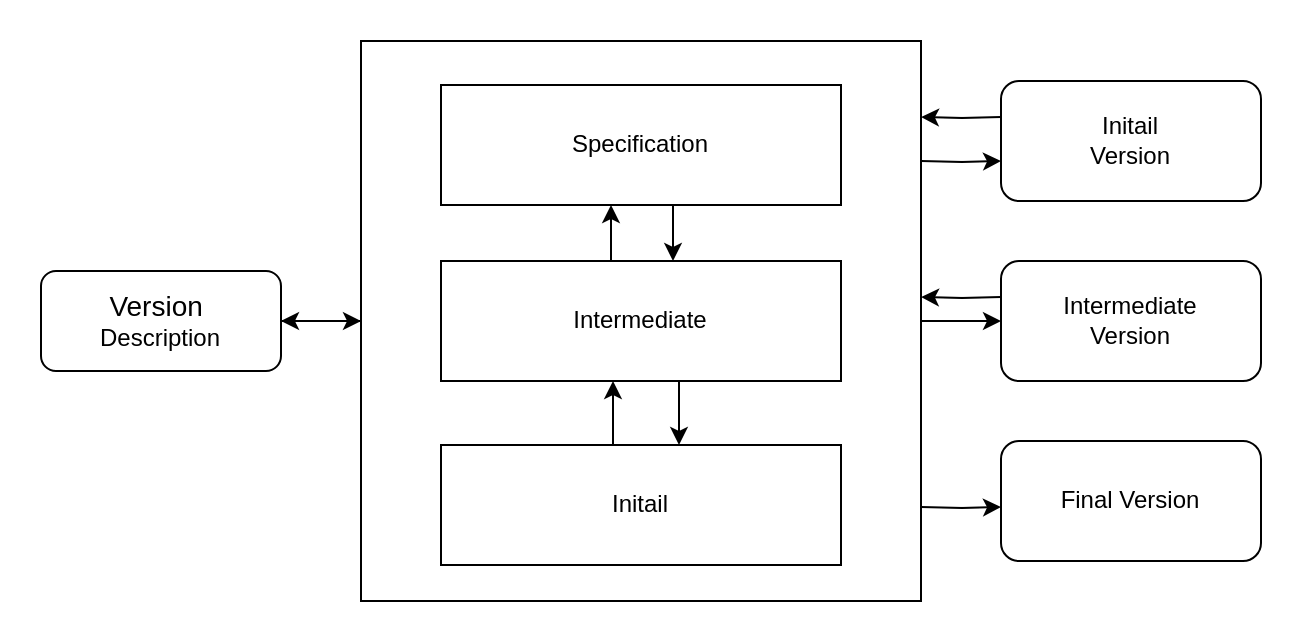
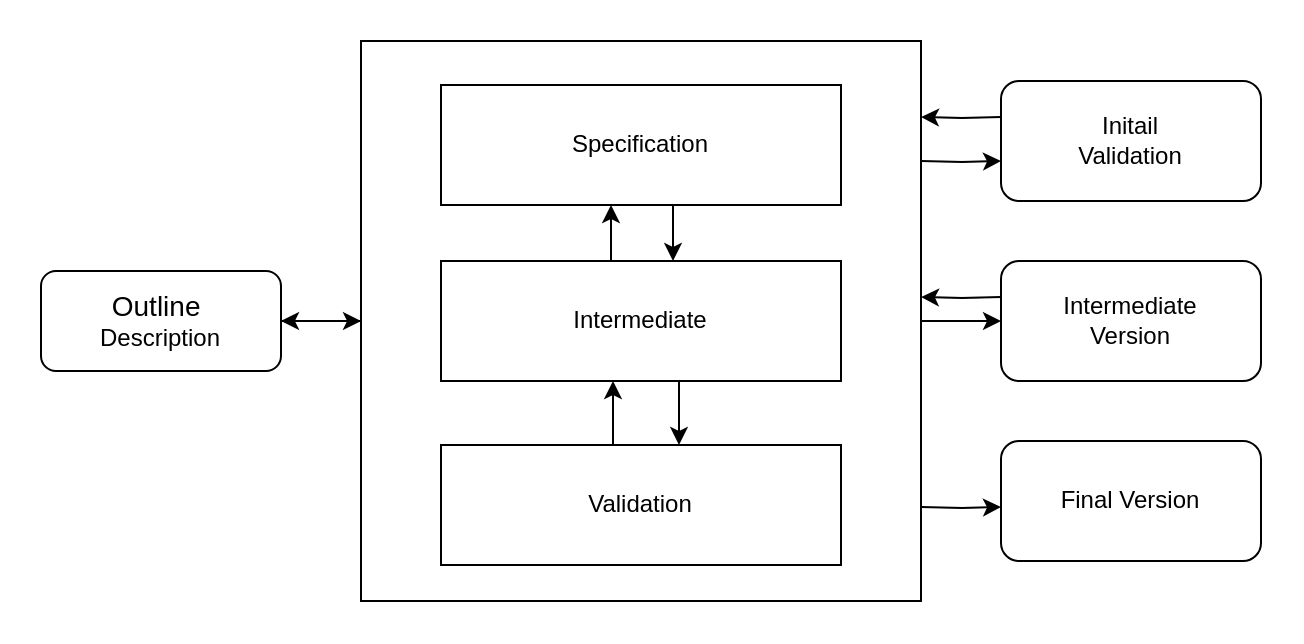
  <mxCell id="0" />
  <mxCell id="1" parent="0" />
  <mxCell id="2" value="" style="edgeStyle=orthogonalEdgeStyle;rounded=0;orthogonalLoop=1;jettySize=auto;html=1;" edge="1" parent="1" source="4" target="6"><mxGeometry relative="1" as="geometry" /></mxCell>
  <mxCell id="3" value="" style="edgeStyle=orthogonalEdgeStyle;rounded=0;orthogonalLoop=1;jettySize=auto;html=1;" edge="1" parent="1" source="4" target="15"><mxGeometry relative="1" as="geometry" /></mxCell>
  <mxCell id="4" value="" style="whiteSpace=wrap;html=1;aspect=fixed;" vertex="1" parent="1"><mxGeometry x="180" y="20" width="280" height="280" as="geometry" /></mxCell>
  <mxCell id="5" value="" style="edgeStyle=orthogonalEdgeStyle;rounded=0;orthogonalLoop=1;jettySize=auto;html=1;" edge="1" parent="1" source="6"><mxGeometry relative="1" as="geometry"><mxPoint x="180" y="160" as="targetPoint" /></mxGeometry></mxCell>
- <mxCell id="6" value="&lt;div&gt;&lt;font style=&quot;font-size: 14px;&quot;&gt;Version&amp;nbsp;&lt;/font&gt;&lt;/div&gt;&lt;div&gt;&lt;font style=&quot;font-size: 12px;&quot;&gt;Description&lt;/font&gt;&lt;/div&gt;" style="rounded=1;whiteSpace=wrap;html=1;" vertex="1" parent="1"><mxGeometry x="20" y="135" width="120" height="50" as="geometry" /></mxCell>
+ <mxCell id="6" value="&lt;div&gt;&lt;font style=&quot;font-size: 14px;&quot;&gt;Outline&amp;nbsp;&lt;/font&gt;&lt;/div&gt;&lt;div&gt;&lt;font style=&quot;font-size: 12px;&quot;&gt;Description&lt;/font&gt;&lt;/div&gt;" style="rounded=1;whiteSpace=wrap;html=1;" vertex="1" parent="1"><mxGeometry x="20" y="135" width="120" height="50" as="geometry" /></mxCell>
  <mxCell id="7" value="" style="edgeStyle=orthogonalEdgeStyle;rounded=0;orthogonalLoop=1;jettySize=auto;html=1;" edge="1" parent="1"><mxGeometry relative="1" as="geometry"><mxPoint x="336" y="102" as="sourcePoint" /><mxPoint x="336" y="130" as="targetPoint" /></mxGeometry></mxCell>
  <mxCell id="8" value="Specification" style="rounded=0;whiteSpace=wrap;html=1;" vertex="1" parent="1"><mxGeometry x="220" y="42" width="200" height="60" as="geometry" /></mxCell>
  <mxCell id="9" value="" style="edgeStyle=orthogonalEdgeStyle;rounded=0;orthogonalLoop=1;jettySize=auto;html=1;" edge="1" parent="1"><mxGeometry relative="1" as="geometry"><mxPoint x="339" y="190" as="sourcePoint" /><mxPoint x="339" y="222" as="targetPoint" /></mxGeometry></mxCell>
  <mxCell id="10" value="" style="edgeStyle=orthogonalEdgeStyle;rounded=0;orthogonalLoop=1;jettySize=auto;html=1;" edge="1" parent="1"><mxGeometry relative="1" as="geometry"><mxPoint x="305" y="130" as="sourcePoint" /><mxPoint x="305" y="102" as="targetPoint" /></mxGeometry></mxCell>
  <mxCell id="11" value="Intermediate" style="rounded=0;whiteSpace=wrap;html=1;" vertex="1" parent="1"><mxGeometry x="220" y="130" width="200" height="60" as="geometry" /></mxCell>
  <mxCell id="12" value="" style="edgeStyle=orthogonalEdgeStyle;rounded=0;orthogonalLoop=1;jettySize=auto;html=1;" edge="1" parent="1"><mxGeometry relative="1" as="geometry"><mxPoint x="306" y="222" as="sourcePoint" /><mxPoint x="306" y="190" as="targetPoint" /></mxGeometry></mxCell>
- <mxCell id="13" value="Initail" style="rounded=0;whiteSpace=wrap;html=1;" vertex="1" parent="1"><mxGeometry x="220" y="222" width="200" height="60" as="geometry" /></mxCell>
+ <mxCell id="13" value="Validation" style="rounded=0;whiteSpace=wrap;html=1;" vertex="1" parent="1"><mxGeometry x="220" y="222" width="200" height="60" as="geometry" /></mxCell>
  <mxCell id="14" value="" style="edgeStyle=orthogonalEdgeStyle;rounded=0;orthogonalLoop=1;jettySize=auto;html=1;" edge="1" parent="1"><mxGeometry relative="1" as="geometry"><mxPoint x="500" y="148" as="sourcePoint" /><mxPoint x="460" y="148" as="targetPoint" /></mxGeometry></mxCell>
  <mxCell id="15" value="&lt;div&gt;Intermediate&lt;/div&gt;&lt;div&gt;Version&lt;br&gt;&lt;/div&gt;" style="rounded=1;whiteSpace=wrap;html=1;" vertex="1" parent="1"><mxGeometry x="500" y="130" width="130" height="60" as="geometry" /></mxCell>
  <mxCell id="16" value="" style="edgeStyle=orthogonalEdgeStyle;rounded=0;orthogonalLoop=1;jettySize=auto;html=1;" edge="1" parent="1"><mxGeometry relative="1" as="geometry"><mxPoint x="500" y="58" as="sourcePoint" /><mxPoint x="460" y="58" as="targetPoint" /></mxGeometry></mxCell>
- <mxCell id="17" value="&lt;div&gt;Initail &lt;br&gt;&lt;/div&gt;&lt;div&gt;Version&lt;br&gt;&lt;/div&gt;" style="rounded=1;whiteSpace=wrap;html=1;" vertex="1" parent="1"><mxGeometry x="500" y="40" width="130" height="60" as="geometry" /></mxCell>
+ <mxCell id="17" value="&lt;div&gt;Initail &lt;br&gt;&lt;/div&gt;&lt;div&gt;Validation&lt;br&gt;&lt;/div&gt;" style="rounded=1;whiteSpace=wrap;html=1;" vertex="1" parent="1"><mxGeometry x="500" y="40" width="130" height="60" as="geometry" /></mxCell>
  <mxCell id="18" value="Final Version" style="rounded=1;whiteSpace=wrap;html=1;" vertex="1" parent="1"><mxGeometry x="500" y="220" width="130" height="60" as="geometry" /></mxCell>
  <mxCell id="19" value="" style="edgeStyle=orthogonalEdgeStyle;rounded=0;orthogonalLoop=1;jettySize=auto;html=1;" edge="1" parent="1"><mxGeometry relative="1" as="geometry"><mxPoint x="460" y="253" as="sourcePoint" /><mxPoint x="500" y="253" as="targetPoint" /></mxGeometry></mxCell>
  <mxCell id="20" value="" style="edgeStyle=orthogonalEdgeStyle;rounded=0;orthogonalLoop=1;jettySize=auto;html=1;" edge="1" parent="1"><mxGeometry relative="1" as="geometry"><mxPoint x="460" y="80" as="sourcePoint" /><mxPoint x="500" y="80" as="targetPoint" /></mxGeometry></mxCell>
